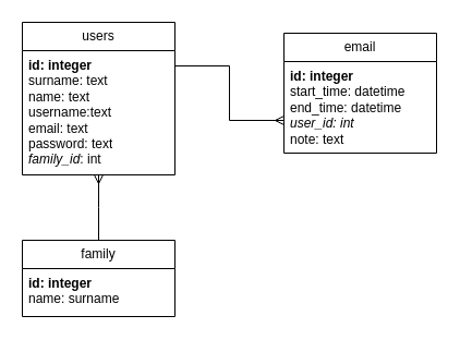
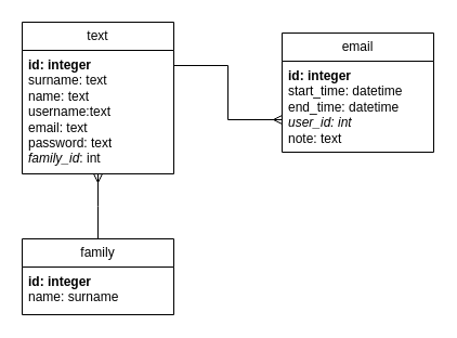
  <mxCell id="0" />
  <mxCell id="1" parent="0" />
- <mxCell id="2" value="users" style="swimlane;fontStyle=0;childLayout=stackLayout;horizontal=1;startSize=26;fillColor=none;horizontalStack=0;resizeParent=1;resizeParentMax=0;resizeLast=0;collapsible=1;marginBottom=0;whiteSpace=wrap;html=1;" vertex="1" parent="1"><mxGeometry x="20" y="20" width="140" height="140" as="geometry" /></mxCell>
+ <mxCell id="2" value="text" style="swimlane;fontStyle=0;childLayout=stackLayout;horizontal=1;startSize=26;fillColor=none;horizontalStack=0;resizeParent=1;resizeParentMax=0;resizeLast=0;collapsible=1;marginBottom=0;whiteSpace=wrap;html=1;" vertex="1" parent="1"><mxGeometry x="20" y="20" width="140" height="140" as="geometry" /></mxCell>
  <mxCell id="3" value="&lt;b&gt;id: integer&lt;/b&gt;&lt;div&gt;surname: text&lt;/div&gt;&lt;div&gt;name: text&lt;/div&gt;&lt;div&gt;username:text&lt;/div&gt;&lt;div&gt;email: text&lt;/div&gt;&lt;div&gt;password: text&lt;/div&gt;&lt;div&gt;&lt;i&gt;family_id&lt;/i&gt;: int&lt;/div&gt;" style="text;strokeColor=none;fillColor=none;align=left;verticalAlign=top;spacingLeft=4;spacingRight=4;overflow=hidden;rotatable=0;points=[[0,0.5],[1,0.5]];portConstraint=eastwest;whiteSpace=wrap;html=1;" vertex="1" parent="2"><mxGeometry y="26" width="140" height="114" as="geometry" /></mxCell>
  <mxCell id="4" value="email" style="swimlane;fontStyle=0;childLayout=stackLayout;horizontal=1;startSize=26;fillColor=none;horizontalStack=0;resizeParent=1;resizeParentMax=0;resizeLast=0;collapsible=1;marginBottom=0;whiteSpace=wrap;html=1;" vertex="1" parent="1"><mxGeometry x="260" y="30" width="140" height="110" as="geometry" /></mxCell>
  <mxCell id="5" value="&lt;b&gt;id: integer&lt;/b&gt;&lt;div&gt;start_time: datetime&lt;/div&gt;&lt;div&gt;end_time: datetime&lt;/div&gt;&lt;div&gt;&lt;i&gt;user_id: int&lt;/i&gt;&lt;/div&gt;&lt;div&gt;note: text&lt;/div&gt;&lt;div&gt;&lt;i&gt;&lt;br&gt;&lt;/i&gt;&lt;/div&gt;" style="text;strokeColor=none;fillColor=none;align=left;verticalAlign=top;spacingLeft=4;spacingRight=4;overflow=hidden;rotatable=0;points=[[0,0.5],[1,0.5]];portConstraint=eastwest;whiteSpace=wrap;html=1;" vertex="1" parent="4"><mxGeometry y="26" width="140" height="84" as="geometry" /></mxCell>
  <mxCell id="6" style="edgeStyle=orthogonalEdgeStyle;rounded=0;orthogonalLoop=1;jettySize=auto;html=1;startArrow=ERmany;startFill=0;endArrow=none;endFill=0;" edge="1" parent="1" source="5"><mxGeometry relative="1" as="geometry"><mxPoint x="160" y="60" as="targetPoint" /><Array as="points"><mxPoint x="210" y="110" /><mxPoint x="210" y="60" /><mxPoint x="160" y="60" /></Array></mxGeometry></mxCell>
  <mxCell id="7" value="family" style="swimlane;fontStyle=0;childLayout=stackLayout;horizontal=1;startSize=26;fillColor=none;horizontalStack=0;resizeParent=1;resizeParentMax=0;resizeLast=0;collapsible=1;marginBottom=0;whiteSpace=wrap;html=1;" vertex="1" parent="1"><mxGeometry x="20" y="220" width="140" height="70" as="geometry" /></mxCell>
  <mxCell id="8" value="&lt;b&gt;id: integer&lt;/b&gt;&lt;div&gt;name: surname&lt;/div&gt;" style="text;strokeColor=none;fillColor=none;align=left;verticalAlign=top;spacingLeft=4;spacingRight=4;overflow=hidden;rotatable=0;points=[[0,0.5],[1,0.5]];portConstraint=eastwest;whiteSpace=wrap;html=1;" vertex="1" parent="7"><mxGeometry y="26" width="140" height="44" as="geometry" /></mxCell>
  <mxCell id="9" style="edgeStyle=orthogonalEdgeStyle;rounded=0;orthogonalLoop=1;jettySize=auto;html=1;startArrow=ERmany;startFill=0;endArrow=none;endFill=0;" edge="1" parent="1" source="3" target="7"><mxGeometry relative="1" as="geometry"><mxPoint x="280.7" y="228.34" as="sourcePoint" /><mxPoint x="150" y="180.004" as="targetPoint" /><Array as="points"><mxPoint x="90" y="190" /><mxPoint x="90" y="190" /></Array></mxGeometry></mxCell>
